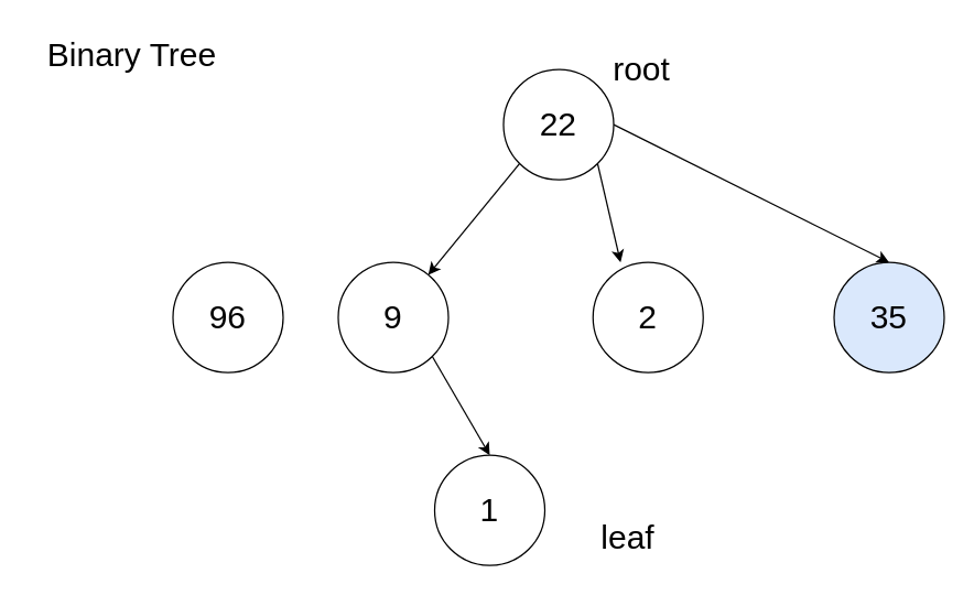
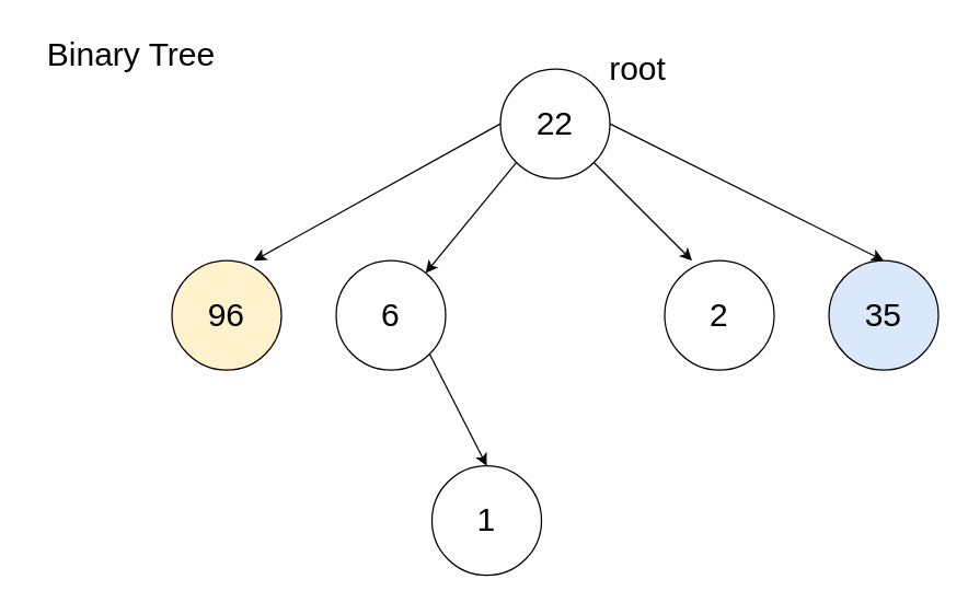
  <mxCell id="0" />
  <mxCell id="1" parent="0" />
  <mxCell id="2" style="edgeStyle=none;html=1;exitX=0;exitY=1;exitDx=0;exitDy=0;fontSize=24;" edge="1" parent="1" source="6" target="9"><mxGeometry relative="1" as="geometry" /></mxCell>
+ <mxCell id="3" style="edgeStyle=none;html=1;exitX=0;exitY=0.5;exitDx=0;exitDy=0;entryX=0.75;entryY=0;entryDx=0;entryDy=0;entryPerimeter=0;fontSize=24;" edge="1" parent="1" source="6" target="7"><mxGeometry relative="1" as="geometry" /></mxCell>
  <mxCell id="4" style="edgeStyle=none;html=1;exitX=1;exitY=1;exitDx=0;exitDy=0;entryX=0.25;entryY=0;entryDx=0;entryDy=0;entryPerimeter=0;fontSize=24;" edge="1" parent="1" source="6" target="10"><mxGeometry relative="1" as="geometry" /></mxCell>
  <mxCell id="5" style="edgeStyle=none;html=1;exitX=1;exitY=0.5;exitDx=0;exitDy=0;entryX=0.5;entryY=0;entryDx=0;entryDy=0;fontSize=24;" edge="1" parent="1" source="6" target="11"><mxGeometry relative="1" as="geometry" /></mxCell>
  <mxCell id="6" value="&lt;font style=&quot;font-size: 24px;&quot;&gt;22&lt;/font&gt;" style="ellipse;whiteSpace=wrap;html=1;aspect=fixed;" vertex="1" parent="1"><mxGeometry x="365" y="50" width="80" height="80" as="geometry" /></mxCell>
- <mxCell id="7" value="&lt;font style=&quot;font-size: 24px;&quot;&gt;96&lt;/font&gt;" style="ellipse;whiteSpace=wrap;html=1;aspect=fixed;" vertex="1" parent="1"><mxGeometry x="125" y="190" width="80" height="80" as="geometry" /></mxCell>
+ <mxCell id="7" value="&lt;font style=&quot;font-size: 24px;&quot;&gt;96&lt;/font&gt;" style="ellipse;whiteSpace=wrap;html=1;aspect=fixed;fillColor=#fff2cc;" vertex="1" parent="1"><mxGeometry x="125" y="190" width="80" height="80" as="geometry" /></mxCell>
  <mxCell id="8" style="edgeStyle=none;html=1;exitX=1;exitY=1;exitDx=0;exitDy=0;entryX=0.5;entryY=0;entryDx=0;entryDy=0;fontSize=24;" edge="1" parent="1" source="9" target="12"><mxGeometry relative="1" as="geometry" /></mxCell>
- <mxCell id="9" value="&lt;span style=&quot;font-size: 24px;&quot;&gt;9&lt;/span&gt;" style="ellipse;whiteSpace=wrap;html=1;aspect=fixed;" vertex="1" parent="1"><mxGeometry x="245" y="190" width="80" height="80" as="geometry" /></mxCell>
- <mxCell id="10" value="&lt;font style=&quot;font-size: 24px;&quot;&gt;2&lt;/font&gt;" style="ellipse;whiteSpace=wrap;html=1;aspect=fixed;" vertex="1" parent="1"><mxGeometry x="430" y="190" width="80" height="80" as="geometry" /></mxCell>
+ <mxCell id="9" value="&lt;span style=&quot;font-size: 24px;&quot;&gt;6&lt;/span&gt;" style="ellipse;whiteSpace=wrap;html=1;aspect=fixed;" vertex="1" parent="1"><mxGeometry x="245" y="190" width="80" height="80" as="geometry" /></mxCell>
+ <mxCell id="10" value="&lt;font style=&quot;font-size: 24px;&quot;&gt;2&lt;/font&gt;" style="ellipse;whiteSpace=wrap;html=1;aspect=fixed;" vertex="1" parent="1"><mxGeometry x="485" y="190" width="80" height="80" as="geometry" /></mxCell>
  <mxCell id="11" value="&lt;font style=&quot;font-size: 24px;&quot;&gt;35&lt;/font&gt;" style="ellipse;whiteSpace=wrap;html=1;aspect=fixed;fillColor=#dae8fc;" vertex="1" parent="1"><mxGeometry x="605" y="190" width="80" height="80" as="geometry" /></mxCell>
- <mxCell id="12" value="&lt;font style=&quot;font-size: 24px;&quot;&gt;1&lt;/font&gt;" style="ellipse;whiteSpace=wrap;html=1;aspect=fixed;" vertex="1" parent="1"><mxGeometry x="315" y="330" width="80" height="80" as="geometry" /></mxCell>
+ <mxCell id="12" value="&lt;font style=&quot;font-size: 24px;&quot;&gt;1&lt;/font&gt;" style="ellipse;whiteSpace=wrap;html=1;aspect=fixed;" vertex="1" parent="1"><mxGeometry x="315" y="340" width="80" height="80" as="geometry" /></mxCell>
  <mxCell id="13" value="root" style="text;html=1;align=center;verticalAlign=middle;resizable=0;points=[];autosize=1;strokeColor=none;fillColor=none;fontSize=24;" vertex="1" parent="1"><mxGeometry x="435" y="30" width="60" height="40" as="geometry" /></mxCell>
- <mxCell id="14" value="leaf" style="text;html=1;align=center;verticalAlign=middle;resizable=0;points=[];autosize=1;strokeColor=none;fillColor=none;fontSize=24;" vertex="1" parent="1"><mxGeometry x="425" y="370" width="60" height="40" as="geometry" /></mxCell>
  <mxCell id="15" value="Binary Tree" style="text;html=1;align=center;verticalAlign=middle;resizable=0;points=[];autosize=1;strokeColor=none;fillColor=none;fontSize=24;" vertex="1" parent="1"><mxGeometry x="20" y="20" width="150" height="40" as="geometry" /></mxCell>
